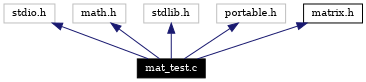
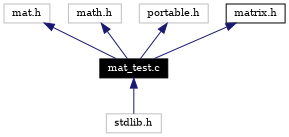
  digraph {
    node [color=grey75 fontsize=10 shape=box]
    edge [color=midnightblue dir=back fontsize=10 style=solid]
    n1 [color=black fontcolor=white height=0.2 label="mat_test.c" style=filled width=0.4]
-   n2 [height=0.2 label="stdio.h" width=0.4]
+   n2 [height=0.2 label="mat.h" width=0.4]
    n3 [height=0.2 label="math.h" width=0.4]
    n4 [height=0.2 label="stdlib.h" width=0.4]
    n5 [height=0.2 label="portable.h" width=0.4]
    n6 [color=black height=0.2 label="matrix.h" width=0.4]
    n2 -> n1
    n3 -> n1
-   n4 -> n1
+   n1 -> n4
    n5 -> n1
    n6 -> n1
  }
